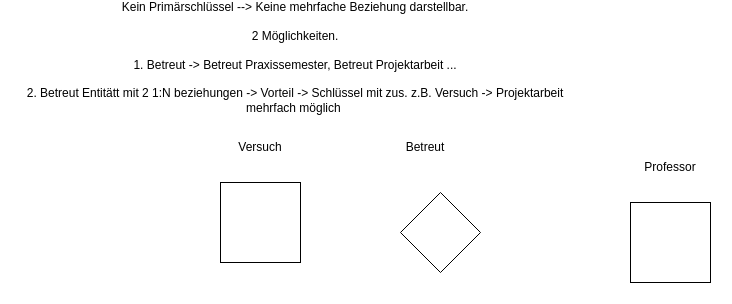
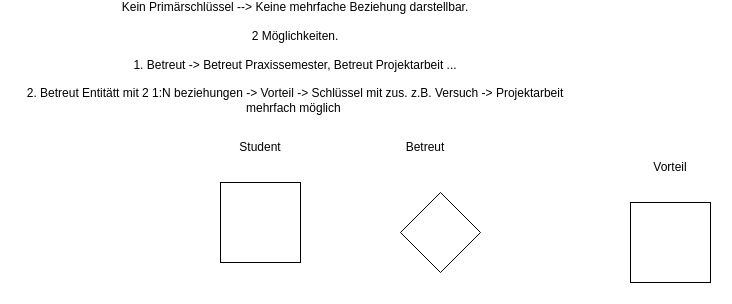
  <mxCell id="0" />
  <mxCell id="1" parent="0" />
  <mxCell id="2" value="" style="whiteSpace=wrap;html=1;aspect=fixed;" vertex="1" parent="1"><mxGeometry x="220" y="160" width="80" height="80" as="geometry" /></mxCell>
  <mxCell id="3" value="" style="whiteSpace=wrap;html=1;aspect=fixed;" vertex="1" parent="1"><mxGeometry x="630" y="180" width="80" height="80" as="geometry" /></mxCell>
  <mxCell id="4" value="" style="rhombus;whiteSpace=wrap;html=1;" vertex="1" parent="1"><mxGeometry x="400" y="170" width="80" height="80" as="geometry" /></mxCell>
- <mxCell id="5" value="Versuch" style="text;html=1;strokeColor=none;fillColor=none;align=center;verticalAlign=middle;whiteSpace=wrap;rounded=0;" vertex="1" parent="1"><mxGeometry x="230" y="110" width="60" height="30" as="geometry" /></mxCell>
- <mxCell id="6" value="Professor" style="text;html=1;strokeColor=none;fillColor=none;align=center;verticalAlign=middle;whiteSpace=wrap;rounded=0;" vertex="1" parent="1"><mxGeometry x="640" y="130" width="60" height="30" as="geometry" /></mxCell>
+ <mxCell id="5" value="Student" style="text;html=1;strokeColor=none;fillColor=none;align=center;verticalAlign=middle;whiteSpace=wrap;rounded=0;" vertex="1" parent="1"><mxGeometry x="230" y="110" width="60" height="30" as="geometry" /></mxCell>
+ <mxCell id="6" value="Vorteil" style="text;html=1;strokeColor=none;fillColor=none;align=center;verticalAlign=middle;whiteSpace=wrap;rounded=0;" vertex="1" parent="1"><mxGeometry x="640" y="130" width="60" height="30" as="geometry" /></mxCell>
  <mxCell id="7" value="Betreut" style="text;html=1;strokeColor=none;fillColor=none;align=center;verticalAlign=middle;whiteSpace=wrap;rounded=0;" vertex="1" parent="1"><mxGeometry x="395" y="110" width="60" height="30" as="geometry" /></mxCell>
  <mxCell id="8" value="Kein Primärschlüssel --&amp;gt; Keine mehrfache Beziehung darstellbar.&lt;br&gt;&lt;br&gt;2 Möglichkeiten.&lt;br&gt;&lt;br&gt;1. Betreut -&amp;gt; Betreut Praxissemester, Betreut Projektarbeit ...&lt;br&gt;&lt;br&gt;2. Betreut Entitätt mit 2 1:N beziehungen -&amp;gt; Vorteil -&amp;gt; Schlüssel mit zus. z.B. Versuch -&amp;gt; Projektarbeit mehrfach möglich&amp;nbsp;" style="text;html=1;strokeColor=none;fillColor=none;align=center;verticalAlign=middle;whiteSpace=wrap;rounded=0;" vertex="1" parent="1"><mxGeometry x="20" y="20" width="550" height="30" as="geometry" /></mxCell>
